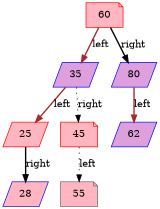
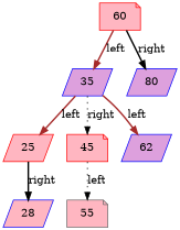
  digraph {
    node [color=blue fillcolor=lightpink shape=parallelogram style=filled]
    edge [color=black style=bold]
    n1 [color=red label=60 shape=note]
    n2 [fillcolor=plum label=35]
    n3 [fillcolor=plum label=80]
    n4 [color=red label=25]
    n5 [color=red label=45 shape=note]
    n6 [fillcolor=plum label=62]
    n7 [label=28]
    n8 [color=gray40 label=55 shape=note]
    n1 -> n2 [color=brown label=left]
    n1 -> n3 [label=right]
    n2 -> n4 [color=brown label=left]
    n2 -> n5 [label=right style=dotted]
-   n3 -> n6 [color=brown label=left]
+   n2 -> n6 [color=brown label=left]
    n4 -> n7 [label=right]
    n5 -> n8 [label=left style=dotted]
  }
